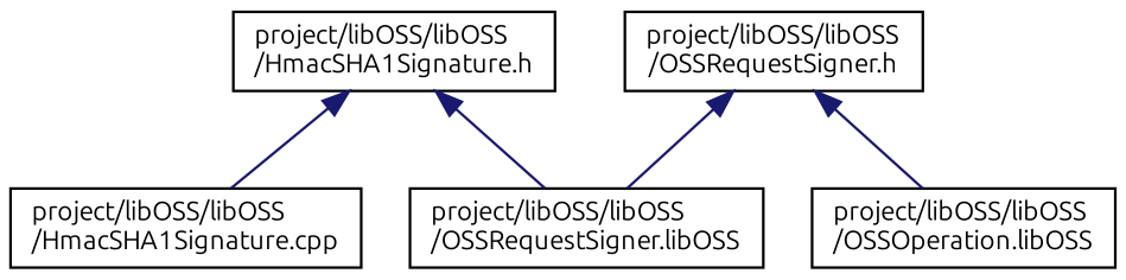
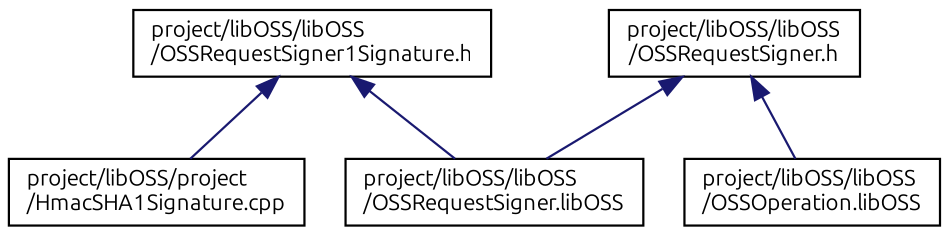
  digraph {
    fontname=Ubuntu
    node [color=black fillcolor=white fontname=Ubuntu fontsize=10 shape=record style=filled]
    edge [color=midnightblue dir=back fontname=Ubuntu fontsize=10 labelfontname=Helvetica labelfontsize=10 style=solid]
-   n1 [height=0.2 label="project/libOSS/libOSS\l/HmacSHA1Signature.h" width=0.4]
-   n2 [height=0.2 label="project/libOSS/libOSS\l/HmacSHA1Signature.cpp" width=0.4]
+   n1 [height=0.2 label="project/libOSS/libOSS\l/OSSRequestSigner1Signature.h" width=0.4]
+   n2 [height=0.2 label="project/libOSS/project\l/HmacSHA1Signature.cpp" width=0.4]
    n3 [height=0.2 label="project/libOSS/libOSS\l/OSSRequestSigner.libOSS" width=0.4]
    n4 [height=0.2 label="project/libOSS/libOSS\l/OSSRequestSigner.h" width=0.4]
    n5 [height=0.2 label="project/libOSS/libOSS\l/OSSOperation.libOSS" width=0.4]
    n1 -> n2
    n1 -> n3
    n4 -> n3
    n4 -> n5
  }
